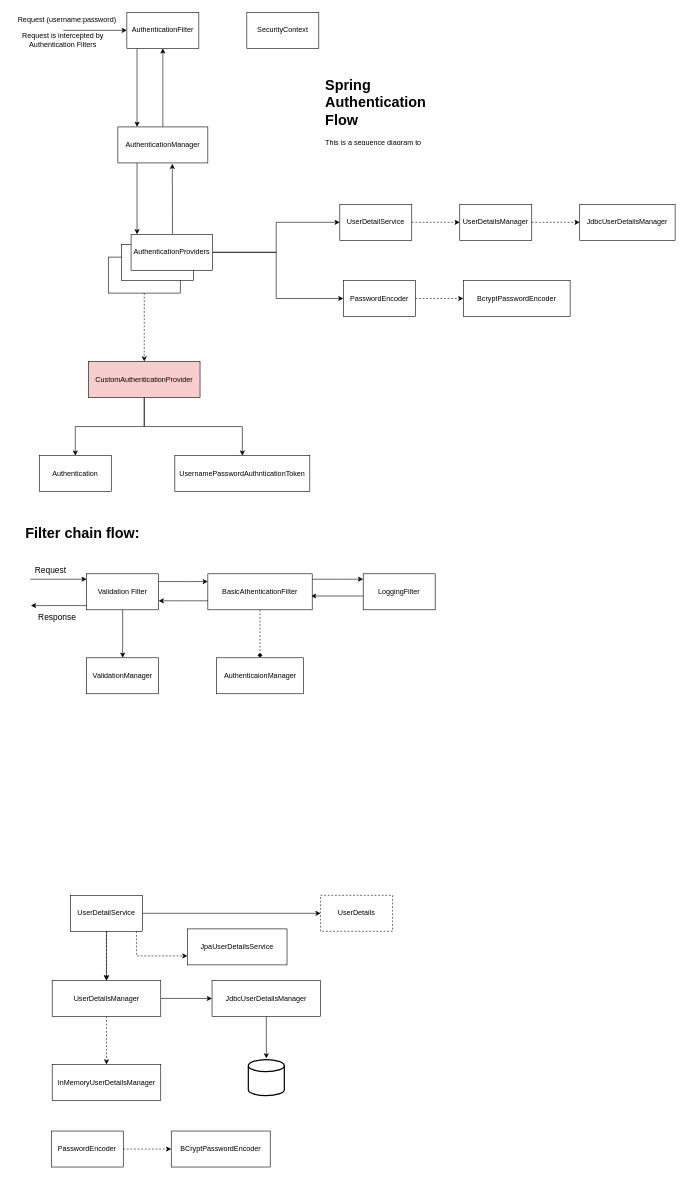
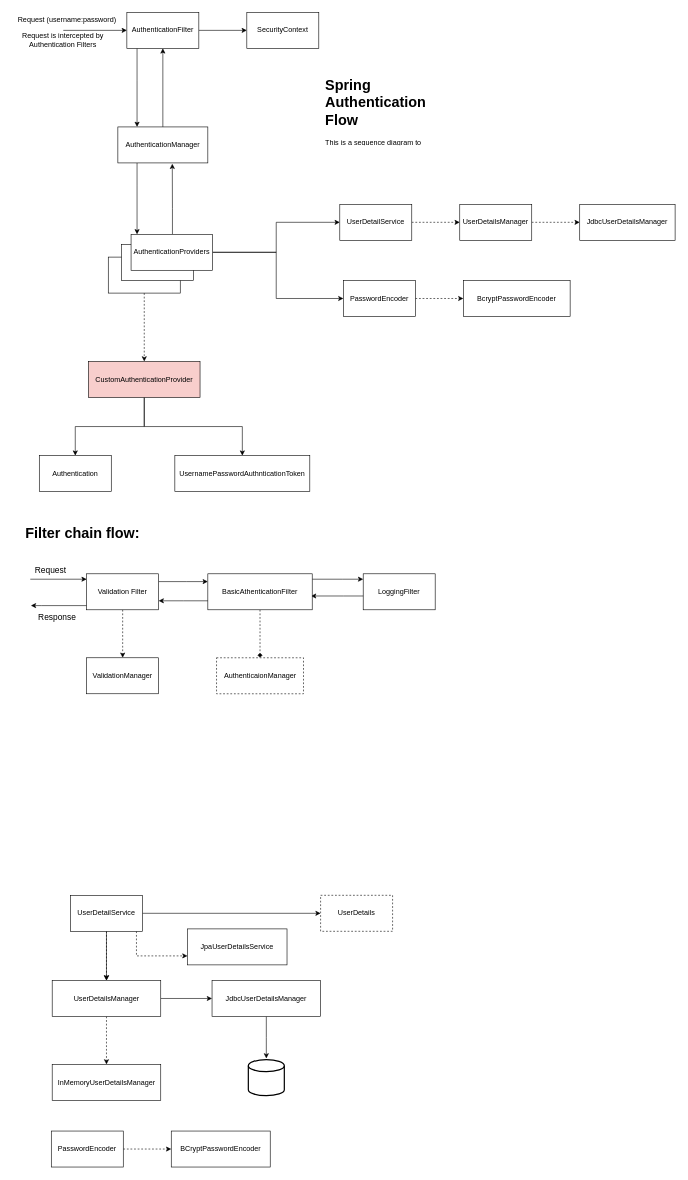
  <mxCell id="0" />
  <mxCell id="1" parent="0" />
  <mxCell id="2" value="" style="edgeStyle=orthogonalEdgeStyle;rounded=0;orthogonalLoop=1;jettySize=auto;html=1;fontSize=12;" parent="1" edge="1"><mxGeometry relative="1" as="geometry"><mxPoint x="625" y="993" as="sourcePoint" /><mxPoint x="518" y="993" as="targetPoint" /><Array as="points"><mxPoint x="572" y="993" /><mxPoint x="572" y="993" /></Array></mxGeometry></mxCell>
  <mxCell id="3" style="edgeStyle=orthogonalEdgeStyle;rounded=0;orthogonalLoop=1;jettySize=auto;html=1;" parent="1" source="5" target="10" edge="1"><mxGeometry relative="1" as="geometry"><Array as="points"><mxPoint x="228" y="133" /><mxPoint x="228" y="133" /></Array></mxGeometry></mxCell>
+ <mxCell id="4" value="" style="edgeStyle=orthogonalEdgeStyle;rounded=0;orthogonalLoop=1;jettySize=auto;html=1;" parent="1" source="5" target="22" edge="1"><mxGeometry relative="1" as="geometry" /></mxCell>
  <mxCell id="5" value="AuthenticationFilter" style="rounded=0;whiteSpace=wrap;html=1;" parent="1" vertex="1"><mxGeometry x="211" y="20" width="120" height="60" as="geometry" /></mxCell>
  <mxCell id="6" value="" style="endArrow=classic;html=1;rounded=0;entryX=0;entryY=0.5;entryDx=0;entryDy=0;" parent="1" target="5" edge="1"><mxGeometry width="50" height="50" relative="1" as="geometry"><mxPoint x="105" y="50" as="sourcePoint" /><mxPoint x="163" y="5" as="targetPoint" /></mxGeometry></mxCell>
  <mxCell id="7" value="Request (username:password)" style="text;html=1;align=center;verticalAlign=middle;resizable=0;points=[];autosize=1;strokeColor=none;fillColor=none;" parent="1" vertex="1"><mxGeometry x="20" y="20" width="182" height="26" as="geometry" /></mxCell>
  <mxCell id="8" style="edgeStyle=orthogonalEdgeStyle;rounded=0;orthogonalLoop=1;jettySize=auto;html=1;" parent="1" source="10" target="17" edge="1"><mxGeometry relative="1" as="geometry"><Array as="points"><mxPoint x="228" y="308" /><mxPoint x="228" y="308" /></Array></mxGeometry></mxCell>
  <mxCell id="9" style="edgeStyle=orthogonalEdgeStyle;rounded=0;orthogonalLoop=1;jettySize=auto;html=1;" parent="1" source="10" target="5" edge="1"><mxGeometry relative="1" as="geometry" /></mxCell>
  <mxCell id="10" value="AuthenticationManager" style="rounded=0;whiteSpace=wrap;html=1;" parent="1" vertex="1"><mxGeometry x="196" y="211" width="150" height="60" as="geometry" /></mxCell>
  <mxCell id="11" value="" style="edgeStyle=orthogonalEdgeStyle;rounded=0;orthogonalLoop=1;jettySize=auto;html=1;dashed=1" parent="1" source="12" target="46" edge="1"><mxGeometry relative="1" as="geometry" /></mxCell>
  <mxCell id="12" value="" style="rounded=0;whiteSpace=wrap;html=1;" parent="1" vertex="1"><mxGeometry x="180" y="428" width="120" height="60" as="geometry" /></mxCell>
  <mxCell id="13" value="" style="rounded=0;whiteSpace=wrap;html=1;" parent="1" vertex="1"><mxGeometry x="202" y="407" width="120" height="60" as="geometry" /></mxCell>
  <mxCell id="14" style="edgeStyle=orthogonalEdgeStyle;rounded=0;orthogonalLoop=1;jettySize=auto;html=1;" parent="1" source="17" target="19" edge="1"><mxGeometry relative="1" as="geometry"><Array as="points"><mxPoint x="460" y="420" /><mxPoint x="460" y="370" /></Array></mxGeometry></mxCell>
  <mxCell id="15" style="edgeStyle=orthogonalEdgeStyle;rounded=0;orthogonalLoop=1;jettySize=auto;html=1;entryX=0;entryY=0.5;entryDx=0;entryDy=0;" parent="1" source="17" target="21" edge="1"><mxGeometry relative="1" as="geometry"><Array as="points"><mxPoint x="460" y="420" /><mxPoint x="460" y="497" /></Array></mxGeometry></mxCell>
  <mxCell id="16" style="edgeStyle=orthogonalEdgeStyle;rounded=0;orthogonalLoop=1;jettySize=auto;html=1;entryX=0.605;entryY=1.023;entryDx=0;entryDy=0;entryPerimeter=0;" parent="1" source="17" target="10" edge="1"><mxGeometry relative="1" as="geometry"><Array as="points"><mxPoint x="287" y="347" /><mxPoint x="287" y="347" /></Array></mxGeometry></mxCell>
  <mxCell id="17" value="AuthenticationProviders" style="rounded=0;whiteSpace=wrap;html=1;" parent="1" vertex="1"><mxGeometry x="218" y="390" width="136" height="60" as="geometry" /></mxCell>
  <mxCell id="18" value="" style="edgeStyle=orthogonalEdgeStyle;rounded=0;orthogonalLoop=1;jettySize=auto;html=1;dashed=1" parent="1" source="19" target="41" edge="1"><mxGeometry relative="1" as="geometry" /></mxCell>
  <mxCell id="19" value="UserDetailService" style="rounded=0;whiteSpace=wrap;html=1;" parent="1" vertex="1"><mxGeometry x="566" y="340" width="120" height="60" as="geometry" /></mxCell>
  <mxCell id="20" value="" style="edgeStyle=orthogonalEdgeStyle;rounded=0;orthogonalLoop=1;jettySize=auto;html=1;dashed=1" parent="1" source="21" target="43" edge="1"><mxGeometry relative="1" as="geometry" /></mxCell>
  <mxCell id="21" value="PasswordEncoder" style="rounded=0;whiteSpace=wrap;html=1;" parent="1" vertex="1"><mxGeometry x="572" y="467" width="120" height="60" as="geometry" /></mxCell>
  <mxCell id="22" value="SecurityContext" style="whiteSpace=wrap;html=1;rounded=0;" parent="1" vertex="1"><mxGeometry x="411" y="20" width="120" height="60" as="geometry" /></mxCell>
  <mxCell id="23" value="" style="edgeStyle=orthogonalEdgeStyle;rounded=0;orthogonalLoop=1;jettySize=auto;html=1;dashed=1" parent="1" source="27" target="30" edge="1"><mxGeometry relative="1" as="geometry" /></mxCell>
  <mxCell id="24" value="" style="edgeStyle=orthogonalEdgeStyle;rounded=0;orthogonalLoop=1;jettySize=auto;html=1;" parent="1" source="27" target="31" edge="1"><mxGeometry relative="1" as="geometry" /></mxCell>
  <mxCell id="25" value="" style="edgeStyle=orthogonalEdgeStyle;rounded=0;orthogonalLoop=1;jettySize=auto;html=1;" parent="1" source="27" target="30" edge="1"><mxGeometry relative="1" as="geometry" /></mxCell>
  <mxCell id="26" value="" style="edgeStyle=orthogonalEdgeStyle;rounded=0;orthogonalLoop=1;jettySize=auto;html=1;dashed=1" parent="1" source="27" target="39" edge="1"><mxGeometry relative="1" as="geometry"><Array as="points"><mxPoint x="227" y="1593" /></Array></mxGeometry></mxCell>
  <mxCell id="27" value="UserDetailService" style="rounded=0;whiteSpace=wrap;html=1;" parent="1" vertex="1"><mxGeometry x="117" y="1492" width="120" height="60" as="geometry" /></mxCell>
  <mxCell id="28" value="" style="edgeStyle=orthogonalEdgeStyle;rounded=0;orthogonalLoop=1;jettySize=auto;html=1;dashed=1" parent="1" source="30" target="32" edge="1"><mxGeometry relative="1" as="geometry" /></mxCell>
  <mxCell id="29" value="" style="edgeStyle=orthogonalEdgeStyle;rounded=0;orthogonalLoop=1;jettySize=auto;html=1;" parent="1" source="30" target="34" edge="1"><mxGeometry relative="1" as="geometry" /></mxCell>
  <mxCell id="30" value="UserDetailsManager" style="whiteSpace=wrap;html=1;rounded=0;" parent="1" vertex="1"><mxGeometry x="86.5" y="1634" width="181" height="60" as="geometry" /></mxCell>
  <mxCell id="31" value="UserDetails" style="whiteSpace=wrap;html=1;rounded=0;dashed=1;" parent="1" vertex="1"><mxGeometry x="534" y="1492" width="120" height="60" as="geometry" /></mxCell>
  <mxCell id="32" value="InMemoryUserDetailsManager" style="whiteSpace=wrap;html=1;rounded=0;" parent="1" vertex="1"><mxGeometry x="86.5" y="1774" width="181" height="60" as="geometry" /></mxCell>
  <mxCell id="33" value="" style="edgeStyle=orthogonalEdgeStyle;rounded=0;orthogonalLoop=1;jettySize=auto;html=1;" parent="1" source="34" edge="1"><mxGeometry relative="1" as="geometry"><mxPoint x="443.5" y="1764" as="targetPoint" /></mxGeometry></mxCell>
  <mxCell id="34" value="JdbcUserDetailsManager" style="whiteSpace=wrap;html=1;rounded=0;" parent="1" vertex="1"><mxGeometry x="353" y="1634" width="181" height="60" as="geometry" /></mxCell>
  <mxCell id="35" value="" style="edgeStyle=orthogonalEdgeStyle;rounded=0;orthogonalLoop=1;jettySize=auto;html=1;dashed=1" parent="1" source="36" target="37" edge="1"><mxGeometry relative="1" as="geometry" /></mxCell>
  <mxCell id="36" value="PasswordEncoder" style="rounded=0;whiteSpace=wrap;html=1;" parent="1" vertex="1"><mxGeometry x="85" y="1885" width="120" height="60" as="geometry" /></mxCell>
  <mxCell id="37" value="BCryptPasswordEncoder" style="whiteSpace=wrap;html=1;rounded=0;" parent="1" vertex="1"><mxGeometry x="285" y="1885" width="165" height="60" as="geometry" /></mxCell>
  <mxCell id="38" value="" style="strokeWidth=2;html=1;shape=mxgraph.flowchart.database;whiteSpace=wrap;" parent="1" vertex="1"><mxGeometry x="413.5" y="1766" width="60" height="60" as="geometry" /></mxCell>
  <mxCell id="39" value="JpaUserDetailsService" style="rounded=0;whiteSpace=wrap;html=1;" parent="1" vertex="1"><mxGeometry x="312" y="1548" width="166" height="60" as="geometry" /></mxCell>
  <mxCell id="40" value="" style="edgeStyle=orthogonalEdgeStyle;rounded=0;orthogonalLoop=1;jettySize=auto;html=1;dashed=1" parent="1" source="41" target="42" edge="1"><mxGeometry relative="1" as="geometry" /></mxCell>
  <mxCell id="41" value="UserDetailsManager" style="whiteSpace=wrap;html=1;rounded=0;" parent="1" vertex="1"><mxGeometry x="766" y="340" width="120" height="60" as="geometry" /></mxCell>
  <mxCell id="42" value="JdbcUserDetailsManager" style="whiteSpace=wrap;html=1;rounded=0;" parent="1" vertex="1"><mxGeometry x="966" y="340" width="159" height="60" as="geometry" /></mxCell>
  <mxCell id="43" value="BcryptPasswordEncoder" style="whiteSpace=wrap;html=1;rounded=0;" parent="1" vertex="1"><mxGeometry x="772" y="467" width="178" height="60" as="geometry" /></mxCell>
  <mxCell id="44" value="" style="edgeStyle=orthogonalEdgeStyle;rounded=0;orthogonalLoop=1;jettySize=auto;html=1;" parent="1" source="46" target="48" edge="1"><mxGeometry relative="1" as="geometry" /></mxCell>
  <mxCell id="45" value="" style="edgeStyle=orthogonalEdgeStyle;rounded=0;orthogonalLoop=1;jettySize=auto;html=1;" parent="1" source="46" target="49" edge="1"><mxGeometry relative="1" as="geometry" /></mxCell>
  <mxCell id="46" value="CustomAuthenticationProvider" style="whiteSpace=wrap;html=1;rounded=0;fillColor=#f8cecc;" parent="1" vertex="1"><mxGeometry x="147" y="602" width="186" height="60" as="geometry" /></mxCell>
  <mxCell id="47" value="Request is intercepted by&lt;br&gt;Authentication Filters" style="text;html=1;align=center;verticalAlign=middle;resizable=0;points=[];autosize=1;strokeColor=none;fillColor=none;" parent="1" vertex="1"><mxGeometry x="27" y="46" width="153" height="41" as="geometry" /></mxCell>
  <mxCell id="48" value="UsernamePasswordAuthnticationToken" style="whiteSpace=wrap;html=1;rounded=0;" parent="1" vertex="1"><mxGeometry x="291" y="759" width="225" height="60" as="geometry" /></mxCell>
  <mxCell id="49" value="Authentication" style="whiteSpace=wrap;html=1;rounded=0;" parent="1" vertex="1"><mxGeometry x="65" y="759" width="120" height="60" as="geometry" /></mxCell>
  <mxCell id="50" value="" style="edgeStyle=orthogonalEdgeStyle;rounded=0;orthogonalLoop=1;jettySize=auto;html=1;fontSize=12;" parent="1" source="54" target="57" edge="1"><mxGeometry relative="1" as="geometry"><Array as="points"><mxPoint x="310" y="969" /><mxPoint x="310" y="969" /></Array></mxGeometry></mxCell>
  <mxCell id="51" style="edgeStyle=orthogonalEdgeStyle;rounded=0;orthogonalLoop=1;jettySize=auto;html=1;fontSize=12;" parent="1" source="54" edge="1"><mxGeometry relative="1" as="geometry"><mxPoint x="51" y="1009" as="targetPoint" /><Array as="points"><mxPoint x="69" y="1009" /></Array></mxGeometry></mxCell>
  <mxCell id="52" style="edgeStyle=orthogonalEdgeStyle;rounded=0;orthogonalLoop=1;jettySize=auto;html=1;fontSize=12;" parent="1" target="54" edge="1"><mxGeometry relative="1" as="geometry"><mxPoint x="50" y="965" as="sourcePoint" /><Array as="points"><mxPoint x="50" y="965" /></Array></mxGeometry></mxCell>
- <mxCell id="53" value="" style="edgeStyle=orthogonalEdgeStyle;rounded=0;orthogonalLoop=1;jettySize=auto;html=1;fontSize=12;dashed=0;" parent="1" source="54" target="60" edge="1"><mxGeometry relative="1" as="geometry" /></mxCell>
+ <mxCell id="53" value="" style="edgeStyle=orthogonalEdgeStyle;rounded=0;orthogonalLoop=1;jettySize=auto;html=1;fontSize=12;dashed=1" parent="1" source="54" target="60" edge="1"><mxGeometry relative="1" as="geometry" /></mxCell>
  <mxCell id="54" value="Validation Filter" style="rounded=0;whiteSpace=wrap;html=1;fontSize=12;" parent="1" vertex="1"><mxGeometry x="144" y="956" width="120" height="60" as="geometry" /></mxCell>
  <mxCell id="55" value="" style="edgeStyle=orthogonalEdgeStyle;rounded=0;orthogonalLoop=1;jettySize=auto;html=1;fontSize=12;" parent="1" source="57" target="58" edge="1"><mxGeometry relative="1" as="geometry"><Array as="points"><mxPoint x="570" y="965" /><mxPoint x="570" y="965" /></Array></mxGeometry></mxCell>
  <mxCell id="56" value="" style="edgeStyle=orthogonalEdgeStyle;rounded=0;orthogonalLoop=1;jettySize=auto;html=1;fontSize=12;dashed=1;endArrow=diamond;" parent="1" source="57" target="61" edge="1"><mxGeometry relative="1" as="geometry" /></mxCell>
  <mxCell id="57" value="BasicAthenticationFilter" style="rounded=0;whiteSpace=wrap;html=1;fontSize=12;" parent="1" vertex="1"><mxGeometry x="346" y="956" width="174" height="60" as="geometry" /></mxCell>
  <mxCell id="58" value="LoggingFilter" style="whiteSpace=wrap;html=1;rounded=0;" parent="1" vertex="1"><mxGeometry x="605" y="956" width="120" height="60" as="geometry" /></mxCell>
  <mxCell id="59" value="" style="edgeStyle=orthogonalEdgeStyle;rounded=0;orthogonalLoop=1;jettySize=auto;html=1;fontSize=12;exitX=0;exitY=0.75;exitDx=0;exitDy=0;" parent="1" source="57" edge="1"><mxGeometry relative="1" as="geometry"><mxPoint x="344" y="1001" as="sourcePoint" /><mxPoint x="264" y="1001" as="targetPoint" /><Array as="points" /></mxGeometry></mxCell>
  <mxCell id="60" value="ValidationManager" style="whiteSpace=wrap;html=1;rounded=0;" parent="1" vertex="1"><mxGeometry x="144" y="1096" width="120" height="60" as="geometry" /></mxCell>
- <mxCell id="61" value="AuthenticaionManager" style="whiteSpace=wrap;html=1;rounded=0;" parent="1" vertex="1"><mxGeometry x="360.5" y="1096" width="145" height="60" as="geometry" /></mxCell>
+ <mxCell id="61" value="AuthenticaionManager" style="whiteSpace=wrap;html=1;rounded=0;dashed=1;" parent="1" vertex="1"><mxGeometry x="360.5" y="1096" width="145" height="60" as="geometry" /></mxCell>
  <mxCell id="62" value="&lt;h1&gt;Filter chain flow:&lt;/h1&gt;" style="text;html=1;strokeColor=none;fillColor=none;spacing=5;spacingTop=-20;whiteSpace=wrap;overflow=hidden;rounded=0;fontSize=12;" parent="1" vertex="1"><mxGeometry x="36.5" y="869" width="281" height="47" as="geometry" /></mxCell>
  <mxCell id="63" value="Request" style="text;html=1;strokeColor=none;fillColor=none;align=center;verticalAlign=middle;whiteSpace=wrap;rounded=0;fontSize=14;" parent="1" vertex="1"><mxGeometry x="54" y="935" width="60" height="30" as="geometry" /></mxCell>
  <mxCell id="64" value="Response" style="text;html=1;strokeColor=none;fillColor=none;align=center;verticalAlign=middle;whiteSpace=wrap;rounded=0;fontSize=14;" parent="1" vertex="1"><mxGeometry x="65" y="1014" width="60" height="30" as="geometry" /></mxCell>
  <mxCell id="65" value="&lt;h1&gt;Spring Authentication Flow&lt;/h1&gt;&lt;p&gt;This is a sequence diagram to undertand the sequence of events in Spring framework&amp;nbsp;&lt;/p&gt;" style="text;html=1;strokeColor=none;fillColor=none;spacing=5;spacingTop=-20;whiteSpace=wrap;overflow=hidden;rounded=0;" vertex="1" parent="1"><mxGeometry x="537" y="122" width="190" height="120" as="geometry" /></mxCell>
